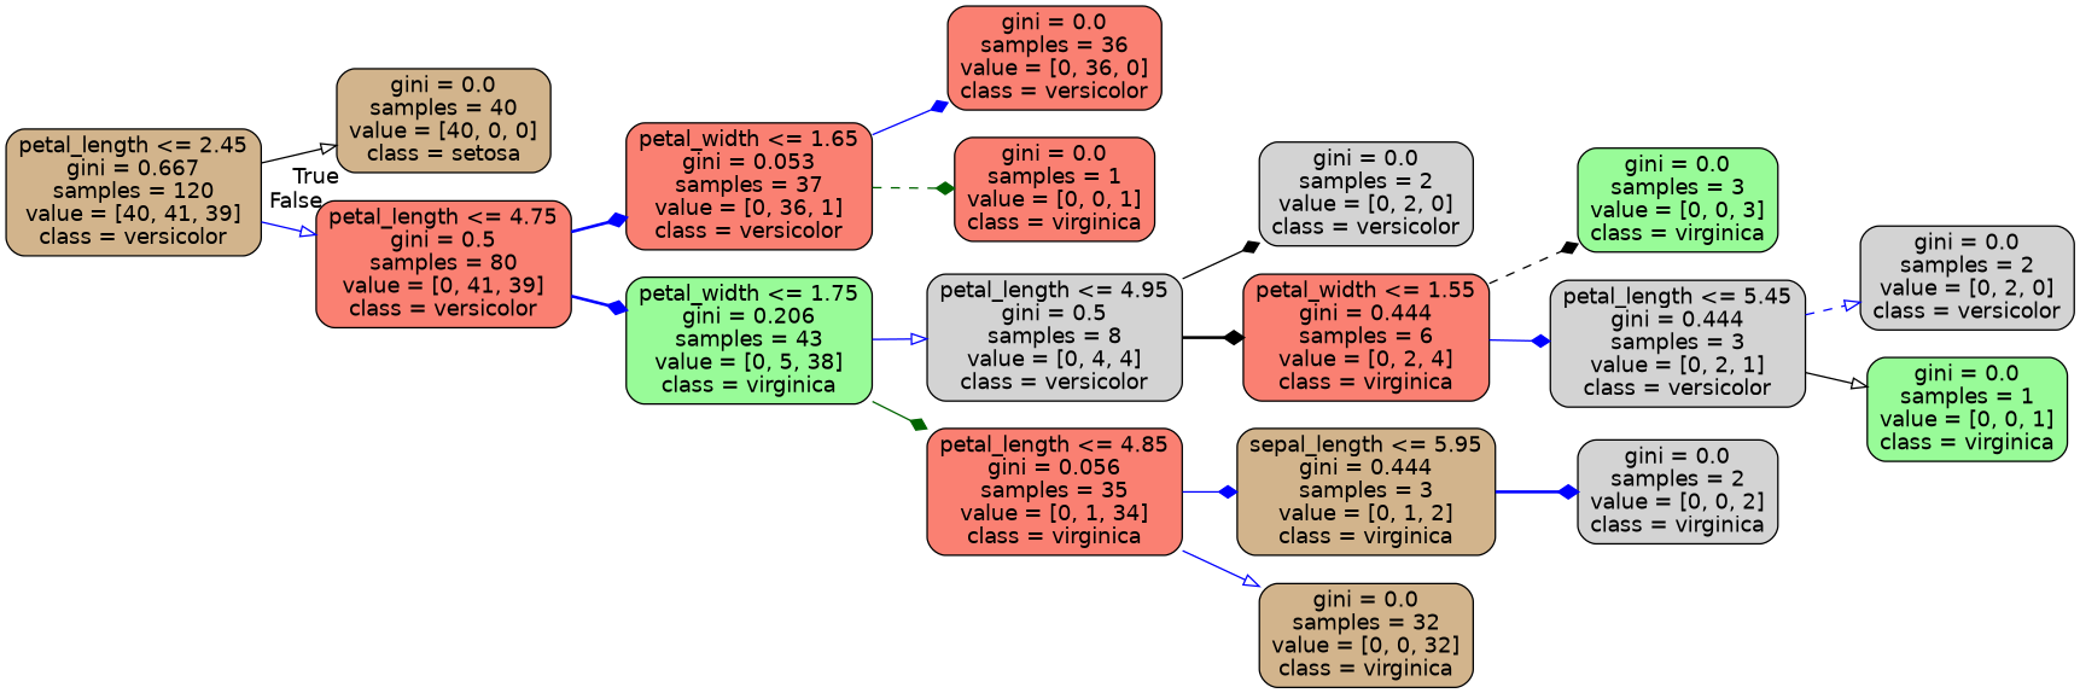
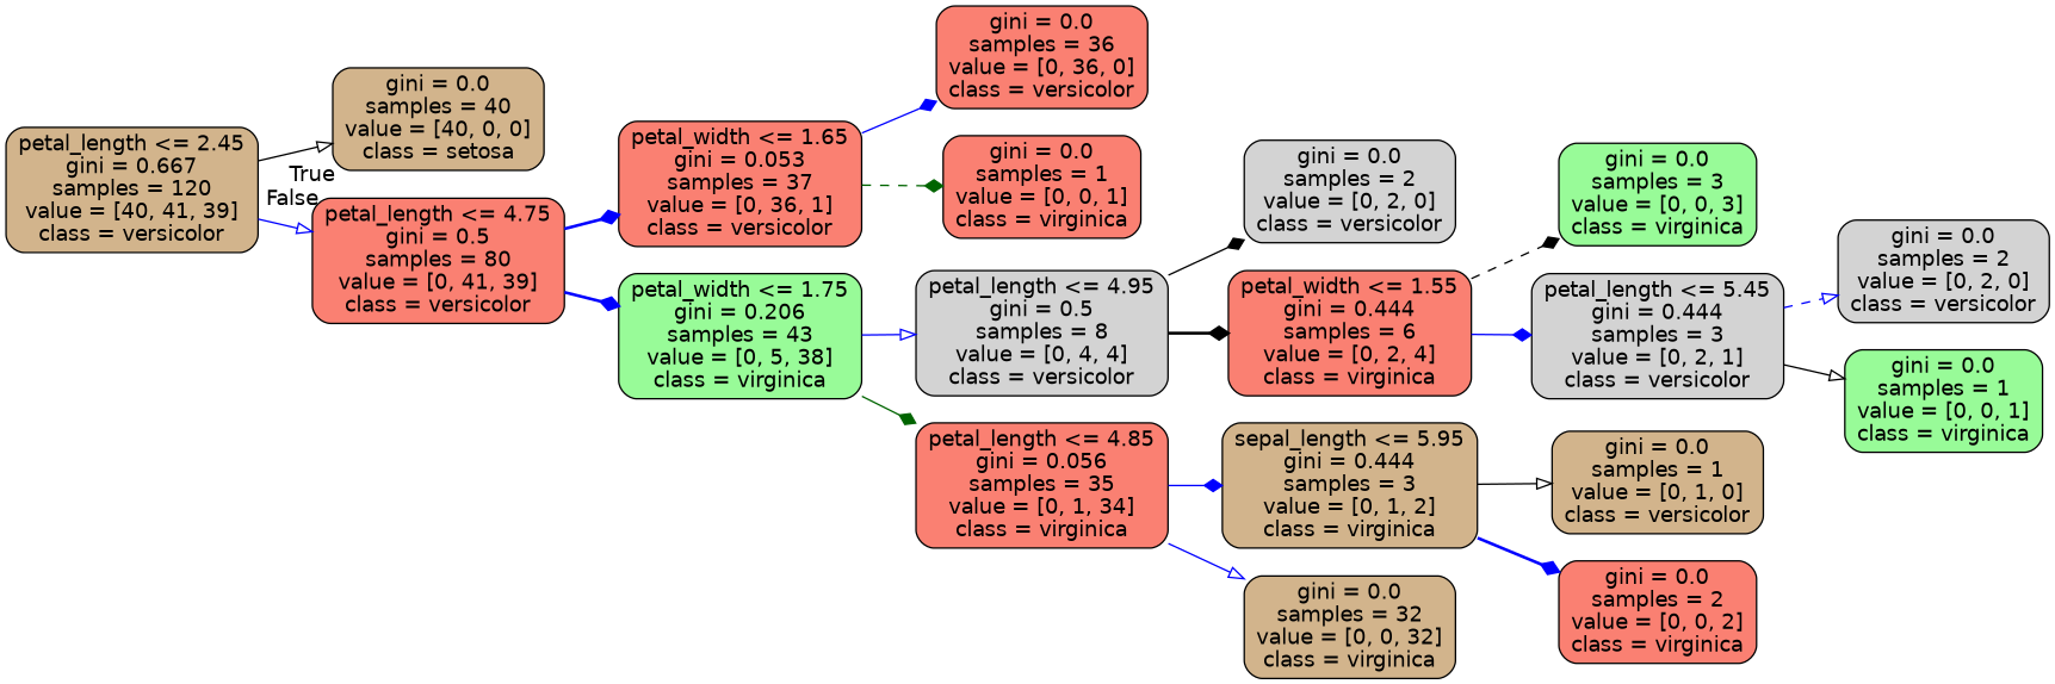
  digraph {
    rankdir=LR
    node [color=black fillcolor=salmon fontname=helvetica shape=box style="filled, rounded"]
    edge [arrowhead=diamond color=blue fontname=helvetica style=solid]
    n1 [fillcolor=tan label="petal_length <= 2.45\ngini = 0.667\nsamples = 120\nvalue = [40, 41, 39]\nclass = versicolor"]
    n2 [fillcolor=tan label="gini = 0.0\nsamples = 40\nvalue = [40, 0, 0]\nclass = setosa"]
    n3 [label="petal_length <= 4.75\ngini = 0.5\nsamples = 80\nvalue = [0, 41, 39]\nclass = versicolor"]
    n4 [label="petal_width <= 1.65\ngini = 0.053\nsamples = 37\nvalue = [0, 36, 1]\nclass = versicolor"]
    n5 [fillcolor=palegreen label="petal_width <= 1.75\ngini = 0.206\nsamples = 43\nvalue = [0, 5, 38]\nclass = virginica"]
    n6 [label="gini = 0.0\nsamples = 36\nvalue = [0, 36, 0]\nclass = versicolor"]
    n7 [label="gini = 0.0\nsamples = 1\nvalue = [0, 0, 1]\nclass = virginica"]
    n8 [fillcolor=lightgrey label="petal_length <= 4.95\ngini = 0.5\nsamples = 8\nvalue = [0, 4, 4]\nclass = versicolor"]
    n9 [label="petal_length <= 4.85\ngini = 0.056\nsamples = 35\nvalue = [0, 1, 34]\nclass = virginica"]
    n10 [fillcolor=lightgrey label="gini = 0.0\nsamples = 2\nvalue = [0, 2, 0]\nclass = versicolor"]
    n11 [label="petal_width <= 1.55\ngini = 0.444\nsamples = 6\nvalue = [0, 2, 4]\nclass = virginica"]
    n12 [fillcolor=tan label="sepal_length <= 5.95\ngini = 0.444\nsamples = 3\nvalue = [0, 1, 2]\nclass = virginica"]
    n13 [fillcolor=tan label="gini = 0.0\nsamples = 32\nvalue = [0, 0, 32]\nclass = virginica"]
    n14 [fillcolor=palegreen label="gini = 0.0\nsamples = 3\nvalue = [0, 0, 3]\nclass = virginica"]
    n15 [fillcolor=lightgrey label="petal_length <= 5.45\ngini = 0.444\nsamples = 3\nvalue = [0, 2, 1]\nclass = versicolor"]
    n16 [fillcolor=lightgrey label="gini = 0.0\nsamples = 2\nvalue = [0, 2, 0]\nclass = versicolor"]
    n17 [fillcolor=palegreen label="gini = 0.0\nsamples = 1\nvalue = [0, 0, 1]\nclass = virginica"]
-   n19 [fillcolor=lightgrey label="gini = 0.0\nsamples = 2\nvalue = [0, 0, 2]\nclass = virginica"]
+   n18 [fillcolor=tan label="gini = 0.0\nsamples = 1\nvalue = [0, 1, 0]\nclass = versicolor"]
+   n19 [label="gini = 0.0\nsamples = 2\nvalue = [0, 0, 2]\nclass = virginica"]
    n1 -> n2 [arrowhead=onormal color=black headlabel=True labelangle=45 labeldistance=2.5]
    n1 -> n3 [arrowhead=onormal headlabel=False labelangle=-45 labeldistance=2.5]
    n3 -> n4 [style=bold]
    n3 -> n5 [style=bold]
    n4 -> n6
    n4 -> n7 [color=darkgreen style=dashed]
    n5 -> n8 [arrowhead=onormal]
    n5 -> n9 [color=darkgreen]
    n8 -> n10 [color=black]
    n8 -> n11 [color=black style=bold]
    n9 -> n12
    n9 -> n13 [arrowhead=onormal]
    n11 -> n14 [color=black style=dashed]
    n11 -> n15
+   n12 -> n18 [arrowhead=onormal color=black]
    n12 -> n19 [style=bold]
    n15 -> n16 [arrowhead=onormal style=dashed]
    n15 -> n17 [arrowhead=onormal color=black]
  }
